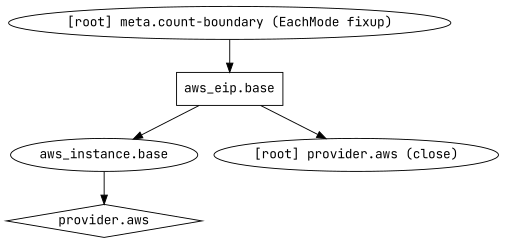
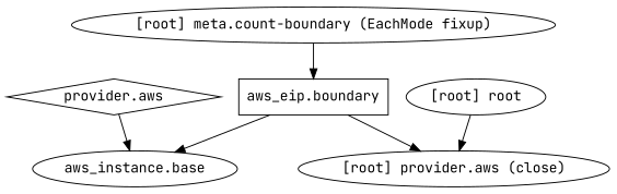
  digraph {
    compound=true
    fontname="JetBrains Mono"
    newrank=true
    node [fontname="JetBrains Mono"]
    edge [fontname="JetBrains Mono"]
-   n1 [label="aws_eip.base" shape=box]
+   n1 [label="aws_eip.boundary" shape=box]
    n2 [label="aws_instance.base" shape=ellipse]
    n3 [label="provider.aws" shape=diamond]
    "[root] meta.count-boundary (EachMode fixup)"
    "[root] provider.aws (close)"
+   "[root] root"
    subgraph sub_1 {
      n1
      n2
      n3
      "[root] meta.count-boundary (EachMode fixup)"
      "[root] provider.aws (close)"
+     "[root] root"
    }
    n1 -> n2
    n1 -> "[root] provider.aws (close)"
-   n2 -> n3
+   n3 -> n2
    "[root] meta.count-boundary (EachMode fixup)" -> n1
+   "[root] root" -> "[root] provider.aws (close)"
  }
